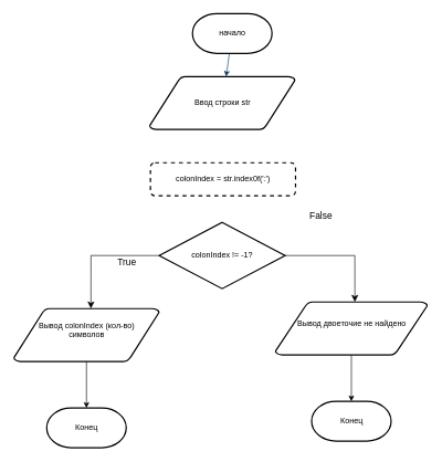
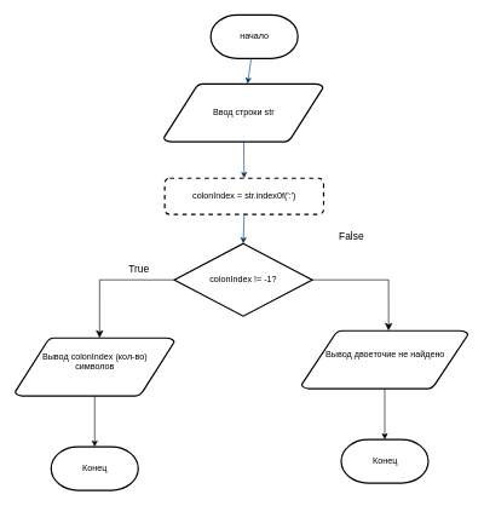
  <mxCell id="0" />
  <mxCell id="1" parent="0" />
  <mxCell id="2" value="начало" style="shape=mxgraph.flowchart.terminator;strokeWidth=2;gradientColor=none;gradientDirection=north;fontStyle=0;html=1;" parent="1" vertex="1"><mxGeometry x="290" y="20" width="120" height="60" as="geometry" /></mxCell>
  <mxCell id="3" value="&lt;font&gt;Ввод строки str&lt;/font&gt;" style="shape=mxgraph.flowchart.data;strokeWidth=2;gradientColor=none;gradientDirection=north;fontStyle=0;html=1;" parent="1" vertex="1"><mxGeometry x="225.25" y="115" width="219.5" height="80" as="geometry" /></mxCell>
  <mxCell id="4" style="fontStyle=1;strokeColor=#003366;strokeWidth=1;html=1;" parent="1" source="2" target="3" edge="1"><mxGeometry relative="1" as="geometry" /></mxCell>
+ <mxCell id="5" style="fontStyle=1;strokeColor=#003366;strokeWidth=1;html=1;entryX=0.5;entryY=0;entryDx=0;entryDy=0;" parent="1" source="3" target="6" edge="1"><mxGeometry relative="1" as="geometry"><mxPoint x="336.005" y="225" as="targetPoint" /></mxGeometry></mxCell>
  <mxCell id="6" value="colonIndex = str.index0f(':')" style="rounded=1;whiteSpace=wrap;html=1;absoluteArcSize=1;arcSize=14;strokeWidth=2;dashed=1;" parent="1" vertex="1"><mxGeometry x="226.5" y="245" width="219" height="50" as="geometry" /></mxCell>
+ <mxCell id="7" style="fontStyle=1;strokeColor=#003366;strokeWidth=1;html=1;exitX=0.5;exitY=1;exitDx=0;exitDy=0;entryX=0.5;entryY=0;entryDx=0;entryDy=0;entryPerimeter=0;" parent="1" source="6" target="8" edge="1"><mxGeometry relative="1" as="geometry"><mxPoint x="336" y="395" as="sourcePoint" /><mxPoint x="295" y="595" as="targetPoint" /></mxGeometry></mxCell>
  <mxCell id="8" value="colonIndex != -1?" style="strokeWidth=2;html=1;shape=mxgraph.flowchart.decision;whiteSpace=wrap;" parent="1" vertex="1"><mxGeometry x="239.75" y="335" width="190" height="100" as="geometry" /></mxCell>
  <mxCell id="9" value="" style="edgeStyle=segmentEdgeStyle;endArrow=classic;html=1;curved=0;rounded=0;endSize=8;startSize=8;entryX=0.5;entryY=0;entryDx=0;entryDy=0;" parent="1" edge="1"><mxGeometry width="50" height="50" relative="1" as="geometry"><mxPoint x="239" y="385" as="sourcePoint" /><mxPoint x="136.75" y="465" as="targetPoint" /></mxGeometry></mxCell>
- <mxCell id="10" value="&lt;font style=&quot;font-size: 14px;&quot;&gt;True&lt;/font&gt;" style="text;fontStyle=0;html=1;strokeColor=none;gradientColor=none;fillColor=none;strokeWidth=2;" parent="1" vertex="1"><mxGeometry x="175" y="380" width="40" height="26" as="geometry" /></mxCell>
+ <mxCell id="10" value="&lt;font style=&quot;font-size: 14px;&quot;&gt;True&lt;/font&gt;" style="text;fontStyle=0;html=1;strokeColor=none;gradientColor=none;fillColor=none;strokeWidth=2;" parent="1" vertex="1"><mxGeometry x="175" y="355" width="40" height="26" as="geometry" /></mxCell>
  <mxCell id="11" value="&lt;span style=&quot;font-size: 14px;&quot;&gt;False&lt;/span&gt;" style="text;fontStyle=0;html=1;strokeColor=none;gradientColor=none;fillColor=none;strokeWidth=2;" parent="1" vertex="1"><mxGeometry x="465" y="310" width="40" height="26" as="geometry" /></mxCell>
  <mxCell id="12" value="" style="edgeStyle=segmentEdgeStyle;endArrow=classic;html=1;curved=0;rounded=0;endSize=8;startSize=8;exitX=1;exitY=0.5;exitDx=0;exitDy=0;exitPerimeter=0;" parent="1" source="8" edge="1"><mxGeometry width="50" height="50" relative="1" as="geometry"><mxPoint x="18.75" y="425" as="sourcePoint" /><mxPoint x="535.034" y="455" as="targetPoint" /></mxGeometry></mxCell>
  <mxCell id="13" value="Вывод colonIndex (кол-во)&lt;div&gt;символов&lt;br&gt;&lt;div&gt;&lt;br&gt;&lt;/div&gt;&lt;/div&gt;" style="shape=mxgraph.flowchart.data;strokeWidth=2;gradientColor=none;gradientDirection=north;fontStyle=0;html=1;" parent="1" vertex="1"><mxGeometry x="20.25" y="465" width="219.5" height="80" as="geometry" /></mxCell>
  <mxCell id="14" value="Конец" style="shape=mxgraph.flowchart.terminator;strokeWidth=2;gradientColor=none;gradientDirection=north;fontStyle=0;html=1;" parent="1" vertex="1"><mxGeometry x="70" y="615" width="120" height="60" as="geometry" /></mxCell>
  <mxCell id="15" value="Вывод двоеточие не найдено&lt;div&gt;&lt;div&gt;&lt;br&gt;&lt;/div&gt;&lt;/div&gt;" style="shape=mxgraph.flowchart.data;strokeWidth=2;gradientColor=none;gradientDirection=north;fontStyle=0;html=1;" vertex="1" parent="1"><mxGeometry x="415" y="455" width="229.5" height="80" as="geometry" /></mxCell>
  <mxCell id="16" value="Конец" style="shape=mxgraph.flowchart.terminator;strokeWidth=2;gradientColor=none;gradientDirection=north;fontStyle=0;html=1;" vertex="1" parent="1"><mxGeometry x="469.75" y="605" width="120" height="60" as="geometry" /></mxCell>
  <mxCell id="17" value="" style="endArrow=classic;html=1;rounded=0;exitX=0.5;exitY=1;exitDx=0;exitDy=0;exitPerimeter=0;" edge="1" parent="1" source="13" target="14"><mxGeometry width="50" height="50" relative="1" as="geometry"><mxPoint x="175" y="595" as="sourcePoint" /><mxPoint x="225" y="545" as="targetPoint" /></mxGeometry></mxCell>
  <mxCell id="18" value="" style="endArrow=classic;html=1;rounded=0;exitX=0.5;exitY=1;exitDx=0;exitDy=0;exitPerimeter=0;entryX=0.5;entryY=0;entryDx=0;entryDy=0;entryPerimeter=0;" edge="1" parent="1" source="15" target="16"><mxGeometry width="50" height="50" relative="1" as="geometry"><mxPoint x="175" y="595" as="sourcePoint" /><mxPoint x="225" y="545" as="targetPoint" /></mxGeometry></mxCell>
